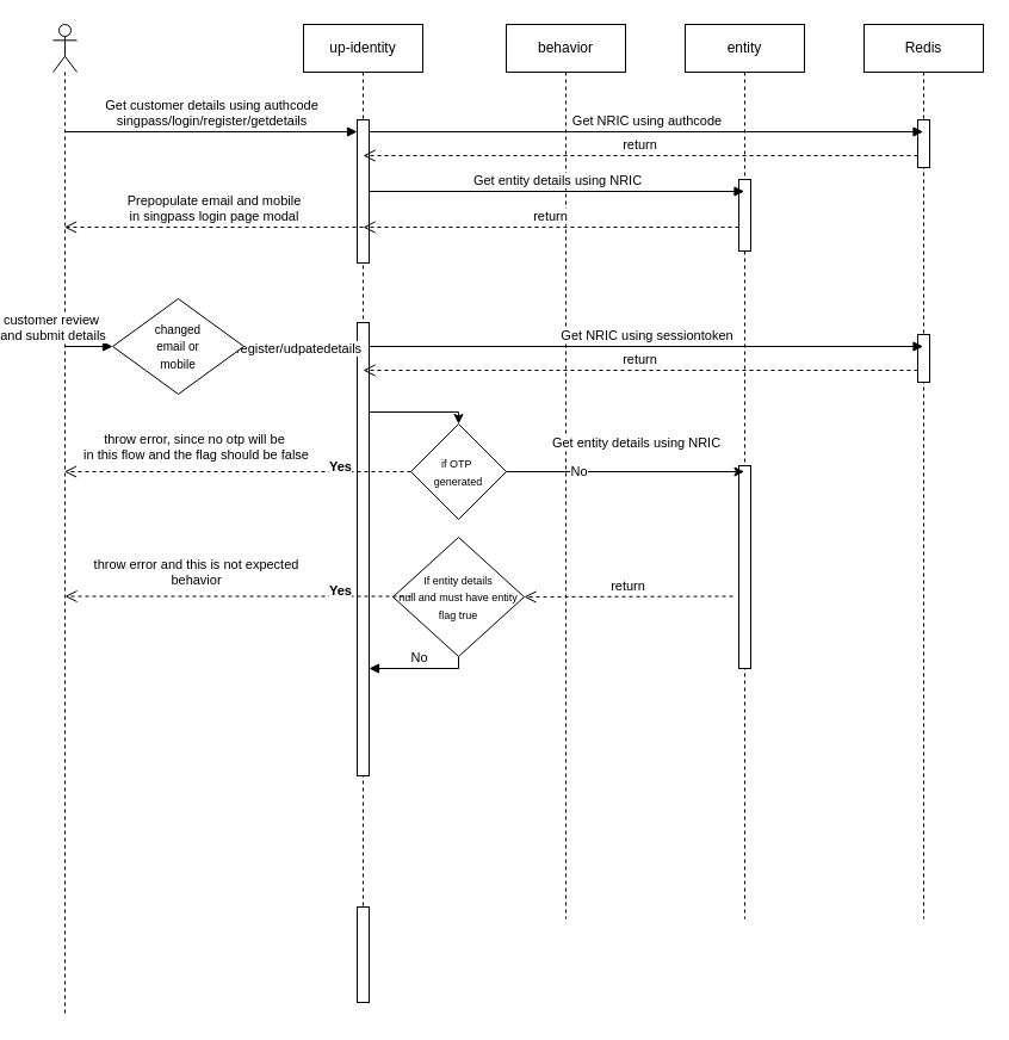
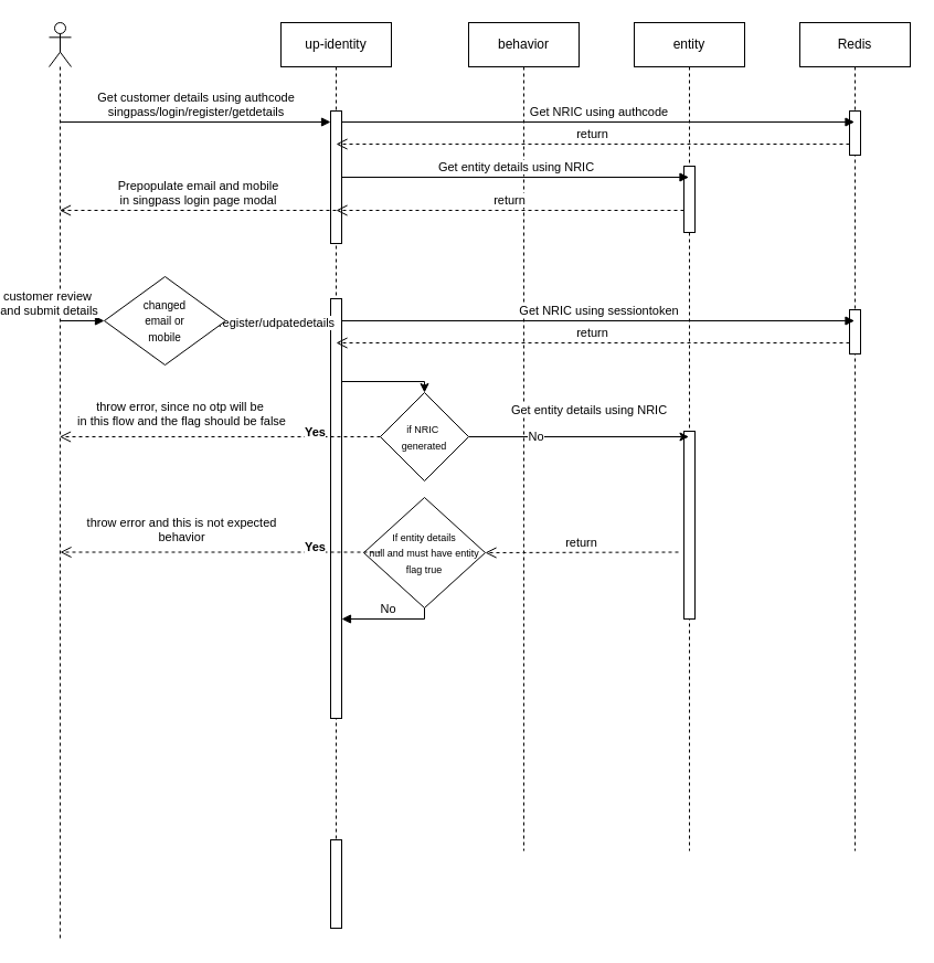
  <mxCell id="0" />
  <mxCell id="1" parent="0" />
  <mxCell id="2" value="" style="shape=umlLifeline;perimeter=lifelinePerimeter;whiteSpace=wrap;html=1;container=1;dropTarget=0;collapsible=0;recursiveResize=0;outlineConnect=0;portConstraint=eastwest;newEdgeStyle={&quot;curved&quot;:0,&quot;rounded&quot;:0};participant=umlActor;" vertex="1" parent="1"><mxGeometry x="20" y="20" width="20" height="830" as="geometry" /></mxCell>
  <mxCell id="3" value="up-identity" style="shape=umlLifeline;perimeter=lifelinePerimeter;whiteSpace=wrap;html=1;container=1;dropTarget=0;collapsible=0;recursiveResize=0;outlineConnect=0;portConstraint=eastwest;newEdgeStyle={&quot;curved&quot;:0,&quot;rounded&quot;:0};" vertex="1" parent="1"><mxGeometry x="230" y="20" width="100" height="750" as="geometry" /></mxCell>
  <mxCell id="4" value="" style="html=1;points=[[0,0,0,0,5],[0,1,0,0,-5],[1,0,0,0,5],[1,1,0,0,-5]];perimeter=orthogonalPerimeter;outlineConnect=0;targetShapes=umlLifeline;portConstraint=eastwest;newEdgeStyle={&quot;curved&quot;:0,&quot;rounded&quot;:0};" vertex="1" parent="3"><mxGeometry x="45" y="250" width="10" height="380" as="geometry" /></mxCell>
  <mxCell id="5" value="" style="html=1;points=[[0,0,0,0,5],[0,1,0,0,-5],[1,0,0,0,5],[1,1,0,0,-5]];perimeter=orthogonalPerimeter;outlineConnect=0;targetShapes=umlLifeline;portConstraint=eastwest;newEdgeStyle={&quot;curved&quot;:0,&quot;rounded&quot;:0};" vertex="1" parent="3"><mxGeometry x="45" y="80" width="10" height="120" as="geometry" /></mxCell>
  <mxCell id="6" value="behavior" style="shape=umlLifeline;perimeter=lifelinePerimeter;whiteSpace=wrap;html=1;container=1;dropTarget=0;collapsible=0;recursiveResize=0;outlineConnect=0;portConstraint=eastwest;newEdgeStyle={&quot;curved&quot;:0,&quot;rounded&quot;:0};" vertex="1" parent="1"><mxGeometry x="400" y="20" width="100" height="750" as="geometry" /></mxCell>
  <mxCell id="7" value="entity" style="shape=umlLifeline;perimeter=lifelinePerimeter;whiteSpace=wrap;html=1;container=1;dropTarget=0;collapsible=0;recursiveResize=0;outlineConnect=0;portConstraint=eastwest;newEdgeStyle={&quot;curved&quot;:0,&quot;rounded&quot;:0};" vertex="1" parent="1"><mxGeometry x="550" y="20" width="100" height="750" as="geometry" /></mxCell>
  <mxCell id="8" value="" style="html=1;points=[[0,0,0,0,5],[0,1,0,0,-5],[1,0,0,0,5],[1,1,0,0,-5]];perimeter=orthogonalPerimeter;outlineConnect=0;targetShapes=umlLifeline;portConstraint=eastwest;newEdgeStyle={&quot;curved&quot;:0,&quot;rounded&quot;:0};" vertex="1" parent="7"><mxGeometry x="45" y="130" width="10" height="60" as="geometry" /></mxCell>
  <mxCell id="9" value="" style="html=1;points=[[0,0,0,0,5],[0,1,0,0,-5],[1,0,0,0,5],[1,1,0,0,-5]];perimeter=orthogonalPerimeter;outlineConnect=0;targetShapes=umlLifeline;portConstraint=eastwest;newEdgeStyle={&quot;curved&quot;:0,&quot;rounded&quot;:0};" vertex="1" parent="7"><mxGeometry x="45" y="370" width="10" height="170" as="geometry" /></mxCell>
  <mxCell id="10" value="Redis" style="shape=umlLifeline;perimeter=lifelinePerimeter;whiteSpace=wrap;html=1;container=1;dropTarget=0;collapsible=0;recursiveResize=0;outlineConnect=0;portConstraint=eastwest;newEdgeStyle={&quot;curved&quot;:0,&quot;rounded&quot;:0};" vertex="1" parent="1"><mxGeometry x="700" y="20" width="100" height="750" as="geometry" /></mxCell>
  <mxCell id="11" value="" style="html=1;points=[[0,0,0,0,5],[0,1,0,0,-5],[1,0,0,0,5],[1,1,0,0,-5]];perimeter=orthogonalPerimeter;outlineConnect=0;targetShapes=umlLifeline;portConstraint=eastwest;newEdgeStyle={&quot;curved&quot;:0,&quot;rounded&quot;:0};" vertex="1" parent="10"><mxGeometry x="45" y="80" width="10" height="40" as="geometry" /></mxCell>
  <mxCell id="12" value="customer review&amp;nbsp;&lt;br&gt;and submit details&lt;br&gt;" style="html=1;verticalAlign=bottom;endArrow=block;curved=0;rounded=0;" edge="1" parent="1" target="21"><mxGeometry x="-1" y="-10" width="80" relative="1" as="geometry"><mxPoint x="30" y="290" as="sourcePoint" /><mxPoint x="110" y="290" as="targetPoint" /><mxPoint x="-10" y="-10" as="offset" /></mxGeometry></mxCell>
  <mxCell id="13" value="Get customer details using authcode&lt;br&gt;singpass/login/register/getdetails" style="html=1;verticalAlign=bottom;endArrow=block;curved=0;rounded=0;" edge="1" parent="1" target="5"><mxGeometry x="0.004" width="80" relative="1" as="geometry"><mxPoint x="30" y="110" as="sourcePoint" /><mxPoint x="265" y="110" as="targetPoint" /><mxPoint as="offset" /></mxGeometry></mxCell>
  <mxCell id="14" value="Get NRIC using authcode" style="html=1;verticalAlign=bottom;endArrow=block;curved=0;rounded=0;" edge="1" parent="1"><mxGeometry x="0.004" width="80" relative="1" as="geometry"><mxPoint x="285" y="110" as="sourcePoint" /><mxPoint x="749.5" y="110" as="targetPoint" /><mxPoint as="offset" /></mxGeometry></mxCell>
  <mxCell id="15" value="return" style="html=1;verticalAlign=bottom;endArrow=open;dashed=1;endSize=8;curved=0;rounded=0;" edge="1" parent="1"><mxGeometry relative="1" as="geometry"><mxPoint x="745" y="130" as="sourcePoint" /><mxPoint x="280" y="130" as="targetPoint" /></mxGeometry></mxCell>
  <mxCell id="16" value="Get entity details using NRIC" style="html=1;verticalAlign=bottom;endArrow=block;curved=0;rounded=0;" edge="1" parent="1" source="5" target="7"><mxGeometry x="0.004" width="80" relative="1" as="geometry"><mxPoint x="300" y="170" as="sourcePoint" /><mxPoint x="744.5" y="170" as="targetPoint" /><mxPoint as="offset" /></mxGeometry></mxCell>
  <mxCell id="17" value="return" style="html=1;verticalAlign=bottom;endArrow=open;dashed=1;endSize=8;curved=0;rounded=0;" edge="1" parent="1" source="8"><mxGeometry relative="1" as="geometry"><mxPoint x="560" y="190" as="sourcePoint" /><mxPoint x="280" y="190" as="targetPoint" /></mxGeometry></mxCell>
  <mxCell id="18" value="Prepopulate email and mobile&lt;br&gt;in singpass login page modal" style="html=1;verticalAlign=bottom;endArrow=open;dashed=1;endSize=8;curved=0;rounded=0;" edge="1" parent="1" target="2"><mxGeometry relative="1" as="geometry"><mxPoint x="280" y="190" as="sourcePoint" /><mxPoint x="190" y="190" as="targetPoint" /></mxGeometry></mxCell>
  <mxCell id="19" style="rounded=0;orthogonalLoop=1;jettySize=auto;html=1;exitX=1;exitY=0.5;exitDx=0;exitDy=0;" edge="1" parent="1" source="21" target="4"><mxGeometry relative="1" as="geometry" /></mxCell>
  <mxCell id="20" value="register/udpatedetails" style="edgeLabel;html=1;align=center;verticalAlign=middle;resizable=0;points=[];" vertex="1" connectable="0" parent="19"><mxGeometry x="-0.056" y="-1" relative="1" as="geometry"><mxPoint as="offset" /></mxGeometry></mxCell>
  <mxCell id="21" value="&lt;font style=&quot;font-size: 10px;&quot;&gt;changed &lt;br&gt;email or &lt;br&gt;mobile&lt;/font&gt;" style="rhombus;whiteSpace=wrap;html=1;" vertex="1" parent="1"><mxGeometry x="70" y="250" width="110" height="80" as="geometry" /></mxCell>
  <mxCell id="22" value="" style="html=1;points=[[0,0,0,0,5],[0,1,0,0,-5],[1,0,0,0,5],[1,1,0,0,-5]];perimeter=orthogonalPerimeter;outlineConnect=0;targetShapes=umlLifeline;portConstraint=eastwest;newEdgeStyle={&quot;curved&quot;:0,&quot;rounded&quot;:0};" vertex="1" parent="1"><mxGeometry x="745" y="280" width="10" height="40" as="geometry" /></mxCell>
  <mxCell id="23" value="Get NRIC using sessiontoken" style="html=1;verticalAlign=bottom;endArrow=block;curved=0;rounded=0;" edge="1" parent="1"><mxGeometry x="0.004" width="80" relative="1" as="geometry"><mxPoint x="285" y="290" as="sourcePoint" /><mxPoint x="749.5" y="290" as="targetPoint" /><mxPoint as="offset" /></mxGeometry></mxCell>
  <mxCell id="24" value="return" style="html=1;verticalAlign=bottom;endArrow=open;dashed=1;endSize=8;curved=0;rounded=0;" edge="1" parent="1"><mxGeometry relative="1" as="geometry"><mxPoint x="745" y="310" as="sourcePoint" /><mxPoint x="280" y="310" as="targetPoint" /></mxGeometry></mxCell>
  <mxCell id="25" style="edgeStyle=orthogonalEdgeStyle;rounded=0;orthogonalLoop=1;jettySize=auto;html=1;exitX=1;exitY=0.5;exitDx=0;exitDy=0;" edge="1" parent="1" source="28" target="7"><mxGeometry relative="1" as="geometry" /></mxCell>
  <mxCell id="26" value="No" style="edgeLabel;html=1;align=center;verticalAlign=middle;resizable=0;points=[];" vertex="1" connectable="0" parent="25"><mxGeometry x="-0.399" y="1" relative="1" as="geometry"><mxPoint as="offset" /></mxGeometry></mxCell>
  <mxCell id="27" value="Get entity details using NRIC" style="edgeLabel;html=1;align=center;verticalAlign=middle;resizable=0;points=[];" vertex="1" connectable="0" parent="25"><mxGeometry x="0.083" y="-3" relative="1" as="geometry"><mxPoint y="-28" as="offset" /></mxGeometry></mxCell>
- <mxCell id="28" value="&lt;font style=&quot;font-size: 9px;&quot;&gt;if OTP&amp;nbsp;&lt;br&gt;generated&lt;/font&gt;" style="rhombus;whiteSpace=wrap;html=1;" vertex="1" parent="1"><mxGeometry x="320" y="355" width="80" height="80" as="geometry" /></mxCell>
+ <mxCell id="28" value="&lt;font style=&quot;font-size: 9px;&quot;&gt;if NRIC&amp;nbsp;&lt;br&gt;generated&lt;/font&gt;" style="rhombus;whiteSpace=wrap;html=1;" vertex="1" parent="1"><mxGeometry x="320" y="355" width="80" height="80" as="geometry" /></mxCell>
  <mxCell id="29" value="" style="endArrow=classic;html=1;rounded=0;entryX=0.5;entryY=0;entryDx=0;entryDy=0;edgeStyle=orthogonalEdgeStyle;" edge="1" parent="1" source="4" target="28"><mxGeometry width="50" height="50" relative="1" as="geometry"><mxPoint x="360" y="290" as="sourcePoint" /><mxPoint x="410" y="240" as="targetPoint" /><Array as="points"><mxPoint x="360" y="345" /></Array></mxGeometry></mxCell>
  <mxCell id="30" value="" style="html=1;points=[[0,0,0,0,5],[0,1,0,0,-5],[1,0,0,0,5],[1,1,0,0,-5]];perimeter=orthogonalPerimeter;outlineConnect=0;targetShapes=umlLifeline;portConstraint=eastwest;newEdgeStyle={&quot;curved&quot;:0,&quot;rounded&quot;:0};" vertex="1" parent="1"><mxGeometry x="275" y="760" width="10" height="80" as="geometry" /></mxCell>
  <mxCell id="31" value="throw error, since no otp will be&amp;nbsp;&lt;br&gt;in this flow and the flag should be false" style="html=1;verticalAlign=bottom;endArrow=open;dashed=1;endSize=8;curved=0;rounded=0;exitX=0;exitY=0.5;exitDx=0;exitDy=0;" edge="1" parent="1" source="28" target="2"><mxGeometry x="0.239" y="-5" relative="1" as="geometry"><mxPoint x="340" y="420" as="sourcePoint" /><mxPoint x="260" y="420" as="targetPoint" /><mxPoint as="offset" /></mxGeometry></mxCell>
  <mxCell id="32" value="&lt;b&gt;Yes&lt;/b&gt;" style="edgeLabel;html=1;align=center;verticalAlign=middle;resizable=0;points=[];" vertex="1" connectable="0" parent="31"><mxGeometry x="-0.722" y="1" relative="1" as="geometry"><mxPoint x="-20" y="-6" as="offset" /></mxGeometry></mxCell>
  <mxCell id="33" value="&lt;font style=&quot;font-size: 9px;&quot;&gt;If entity details&lt;br&gt;null and must have entity flag true&lt;/font&gt;" style="rhombus;whiteSpace=wrap;html=1;" vertex="1" parent="1"><mxGeometry x="305" y="450" width="110" height="100" as="geometry" /></mxCell>
  <mxCell id="34" value="return" style="html=1;verticalAlign=bottom;endArrow=open;dashed=1;endSize=8;curved=0;rounded=0;entryX=1;entryY=0.5;entryDx=0;entryDy=0;" edge="1" parent="1" target="33"><mxGeometry relative="1" as="geometry"><mxPoint x="590" y="499.5" as="sourcePoint" /><mxPoint x="510" y="499.5" as="targetPoint" /></mxGeometry></mxCell>
  <mxCell id="35" value="throw error and this is not expected&lt;br&gt;behavior" style="html=1;verticalAlign=bottom;endArrow=open;dashed=1;endSize=8;curved=0;rounded=0;exitX=0;exitY=0.5;exitDx=0;exitDy=0;" edge="1" parent="1"><mxGeometry x="0.239" y="-5" relative="1" as="geometry"><mxPoint x="320" y="499.5" as="sourcePoint" /><mxPoint x="30" y="499.5" as="targetPoint" /><mxPoint as="offset" /></mxGeometry></mxCell>
  <mxCell id="36" value="&lt;b&gt;Yes&lt;/b&gt;" style="edgeLabel;html=1;align=center;verticalAlign=middle;resizable=0;points=[];" vertex="1" connectable="0" parent="35"><mxGeometry x="-0.722" y="1" relative="1" as="geometry"><mxPoint x="-20" y="-6" as="offset" /></mxGeometry></mxCell>
  <mxCell id="37" value="No" style="html=1;verticalAlign=bottom;endArrow=block;rounded=0;exitX=0.5;exitY=1;exitDx=0;exitDy=0;edgeStyle=orthogonalEdgeStyle;" edge="1" parent="1" source="33" target="4"><mxGeometry width="80" relative="1" as="geometry"><mxPoint x="350" y="590" as="sourcePoint" /><mxPoint x="300" y="540" as="targetPoint" /><Array as="points"><mxPoint x="360" y="560" /></Array></mxGeometry></mxCell>
